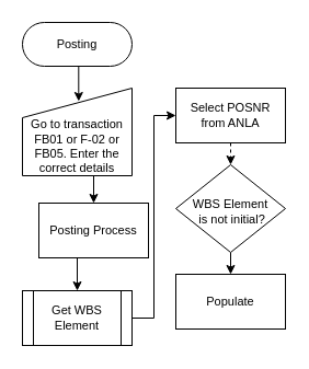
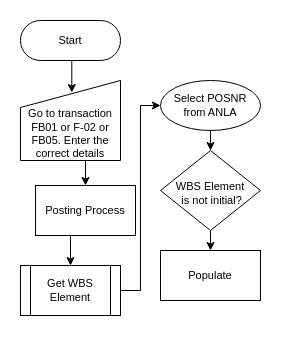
  <mxCell id="0" />
  <mxCell id="1" parent="0" />
- <mxCell id="2" value="Posting" style="html=1;dashed=0;whiteSpace=wrap;shape=mxgraph.dfd.start;fontSize=11;" vertex="1" parent="1"><mxGeometry x="20" y="20" width="100" height="40" as="geometry" /></mxCell>
+ <mxCell id="2" value="Start" style="html=1;dashed=0;whiteSpace=wrap;shape=mxgraph.dfd.start;fontSize=11;" vertex="1" parent="1"><mxGeometry x="20" y="20" width="100" height="40" as="geometry" /></mxCell>
  <mxCell id="3" style="edgeStyle=orthogonalEdgeStyle;rounded=0;orthogonalLoop=1;jettySize=auto;html=1;exitX=0.5;exitY=1;exitDx=0;exitDy=0;entryX=0.5;entryY=0;entryDx=0;entryDy=0;" edge="1" parent="1" source="4" target="6"><mxGeometry relative="1" as="geometry" /></mxCell>
  <mxCell id="4" value="&lt;br&gt;&lt;br&gt;Go to transaction FB01 or F-02 or FB05. Enter the correct details" style="shape=manualInput;whiteSpace=wrap;html=1;fontSize=11;size=27;" vertex="1" parent="1"><mxGeometry x="20" y="80" width="100" height="80" as="geometry" /></mxCell>
  <mxCell id="5" style="edgeStyle=orthogonalEdgeStyle;rounded=0;orthogonalLoop=1;jettySize=auto;html=1;exitX=0.5;exitY=1;exitDx=0;exitDy=0;entryX=0.5;entryY=0;entryDx=0;entryDy=0;" edge="1" parent="1" source="6" target="8"><mxGeometry relative="1" as="geometry" /></mxCell>
  <mxCell id="6" value="Posting Process" style="whiteSpace=wrap;html=1;strokeWidth=1;fontSize=11;" vertex="1" parent="1"><mxGeometry x="35" y="185" width="100" height="50" as="geometry" /></mxCell>
  <mxCell id="7" style="edgeStyle=orthogonalEdgeStyle;rounded=0;orthogonalLoop=1;jettySize=auto;html=1;exitX=1;exitY=0.5;exitDx=0;exitDy=0;entryX=0;entryY=0.5;entryDx=0;entryDy=0;" edge="1" parent="1" source="8" target="10"><mxGeometry relative="1" as="geometry" /></mxCell>
  <mxCell id="8" value="Get WBS Element" style="shape=process;whiteSpace=wrap;html=1;backgroundOutline=1;fontSize=11;" vertex="1" parent="1"><mxGeometry x="20" y="265" width="100" height="50" as="geometry" /></mxCell>
- <mxCell id="9" style="edgeStyle=orthogonalEdgeStyle;rounded=0;orthogonalLoop=1;jettySize=auto;html=1;exitX=0.5;exitY=1;exitDx=0;exitDy=0;entryX=0.5;entryY=0;entryDx=0;entryDy=0;dashed=1;" edge="1" parent="1" source="10" target="12"><mxGeometry relative="1" as="geometry" /></mxCell>
- <mxCell id="10" value="Select POSNR &lt;br&gt;from ANLA" style="whiteSpace=wrap;html=1;strokeWidth=1;fontSize=11;" vertex="1" parent="1"><mxGeometry x="160" y="80" width="100" height="50" as="geometry" /></mxCell>
+ <mxCell id="9" style="edgeStyle=orthogonalEdgeStyle;rounded=0;orthogonalLoop=1;jettySize=auto;html=1;exitX=0.5;exitY=1;exitDx=0;exitDy=0;entryX=0.5;entryY=0;entryDx=0;entryDy=0;" edge="1" parent="1" source="10" target="12"><mxGeometry relative="1" as="geometry" /></mxCell>
+ <mxCell id="10" value="Select POSNR &lt;br&gt;from ANLA" style="ellipse;whiteSpace=wrap;html=1;strokeWidth=1;fontSize=11;" vertex="1" parent="1"><mxGeometry x="160" y="80" width="100" height="50" as="geometry" /></mxCell>
  <mxCell id="11" style="edgeStyle=orthogonalEdgeStyle;rounded=0;orthogonalLoop=1;jettySize=auto;html=1;exitX=0.5;exitY=1;exitDx=0;exitDy=0;entryX=0.5;entryY=0;entryDx=0;entryDy=0;" edge="1" parent="1" source="12" target="13"><mxGeometry relative="1" as="geometry" /></mxCell>
  <mxCell id="12" value="WBS Element&lt;br&gt;&amp;nbsp;is not initial?" style="rhombus;whiteSpace=wrap;html=1;strokeWidth=1;fontSize=11;spacingTop=5;" vertex="1" parent="1"><mxGeometry x="160" y="150" width="100" height="80" as="geometry" /></mxCell>
  <mxCell id="13" value="Populate" style="whiteSpace=wrap;html=1;strokeWidth=1;fontSize=11;" vertex="1" parent="1"><mxGeometry x="160" y="250" width="100" height="50" as="geometry" /></mxCell>
  <mxCell id="14" style="edgeStyle=orthogonalEdgeStyle;rounded=0;orthogonalLoop=1;jettySize=auto;html=1;exitX=0.5;exitY=0.5;exitDx=0;exitDy=20;exitPerimeter=0;entryX=0.513;entryY=0.15;entryDx=0;entryDy=0;entryPerimeter=0;" edge="1" parent="1" source="2" target="4"><mxGeometry relative="1" as="geometry" /></mxCell>
